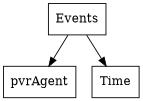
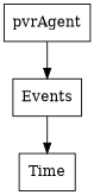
  digraph {
    node [shape=box]
    pvrAgent [root=true]
    Events
    Time
-   Events -> pvrAgent
+   pvrAgent -> Events
    Events -> Time
  }
